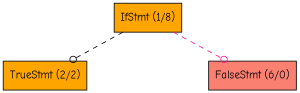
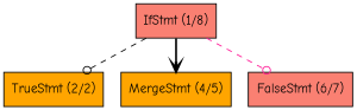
  digraph {
    fontname="Comic Neue"
    node [fillcolor=orange fontname="Comic Neue" shape=box style=filled]
    edge [arrowhead=odot color=black fontname="Comic Neue" style=dashed]
    n1 [label="TrueStmt (2/2)"]
-   "IfStmt (1/8)"
-   "FalseStmt (6/7)" [fillcolor=salmon label="FalseStmt (6/0)"]
+   "IfStmt (1/8)" [fillcolor=salmon]
+   "MergeStmt (4/5)"
+   "FalseStmt (6/7)" [fillcolor=salmon]
    "IfStmt (1/8)" -> n1
+   "IfStmt (1/8)" -> "MergeStmt (4/5)" [arrowhead=vee style=bold]
    "IfStmt (1/8)" -> "FalseStmt (6/7)" [color=deeppink]
  }
